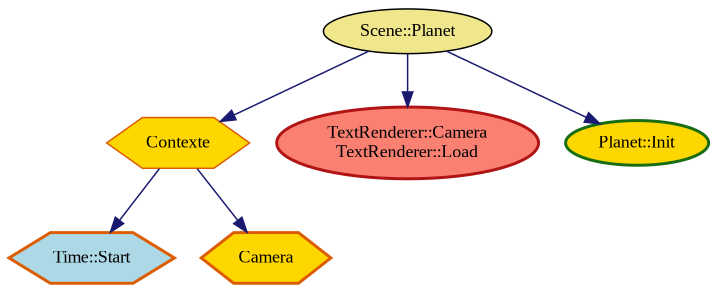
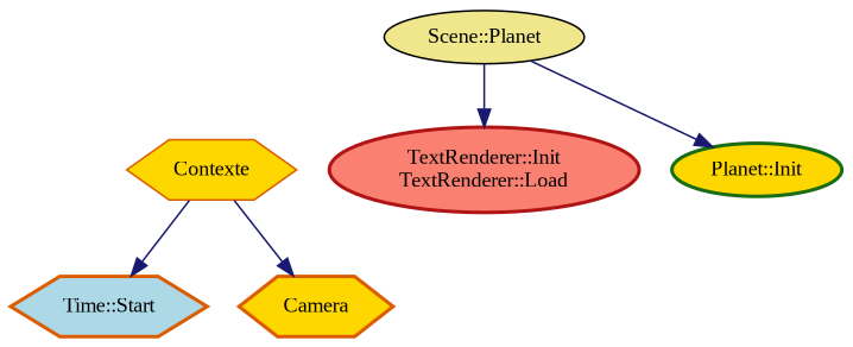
  digraph {
    fontname="Liberation Serif"
    rankdir=TB
    node [color="#dc5c00" fillcolor=gold fontcolor=black fontname="Liberation Serif" fontsize=12 shape=hexagon style="bold,filled"]
    edge [color=midnightblue fontname="Liberation Serif" fontsize=10 labelfontname=Helvetica labelfontsize=10]
    n1 [height=0.2 label=Contexte style="filled, " width=0.4]
    n2 [fillcolor=lightblue height=0.2 label="Time::Start" width=0.4]
    n3 [height=0.2 label=Camera width=0.4]
    n4 [color=black fillcolor=khaki height=0.2 label="Scene::Planet" shape=ellipse style=filled width=0.4]
-   n5 [color="#b01414" fillcolor=salmon height=0.2 label="TextRenderer::Camera\nTextRenderer::Load" shape=ellipse width=0.4]
+   n5 [color="#b01414" fillcolor=salmon height=0.2 label="TextRenderer::Init\nTextRenderer::Load" shape=ellipse width=0.4]
    n6 [color="#186c12" height=0.2 label="Planet::Init" shape=ellipse width=0.4]
    subgraph sub_1 {
      n1
      n2
      n3
    }
    n1 -> n2
    n1 -> n3
-   n4 -> n1
    n4 -> n5
    n4 -> n6
  }
